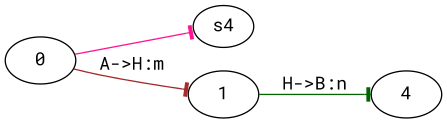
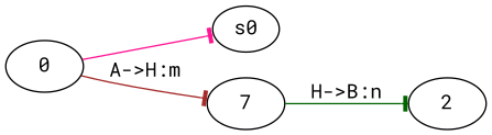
  digraph {
    fontname="Roboto Mono"
    rankdir=LR
    node [fontname="Roboto Mono"]
    edge [arrowhead=tee fontname="Roboto Mono"]
-   s0 [height=0 width=0 label=s4]
+   s0 [height=0 width=0]
    0
-   1
-   2 [label=4]
+   1 [label=7]
+   2
    0 -> s0 [color=deeppink]
    0 -> 1 [color=brown label="A->H:m"]
    1 -> 2 [color=darkgreen label="H->B:n"]
  }
